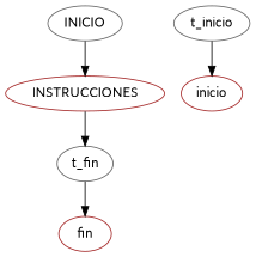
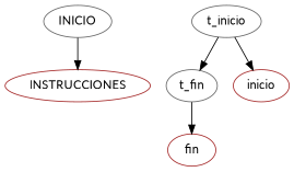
  digraph {
    fontname=Lato
    node [color=gray40 fontname=Lato]
    edge [fontname=Lato]
    n1 [label=INICIO]
    n2 [color=brown label=INSTRUCCIONES]
    n3 [label=t_fin]
    n4 [label=t_inicio]
    n5 [color=brown label=inicio]
    n6 [color=brown label=fin]
    n1 -> n2
-   n2 -> n3
+   n4 -> n3
    n3 -> n6
    n4 -> n5
  }
